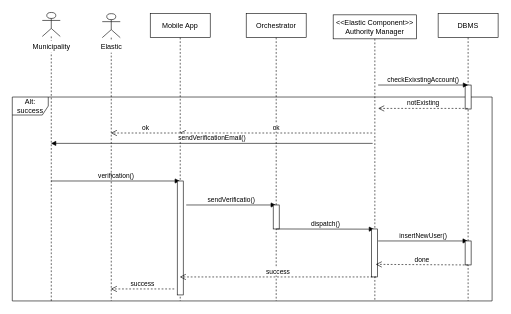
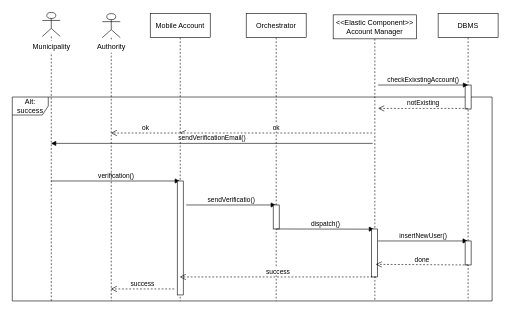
  <mxCell id="0" />
  <mxCell id="1" parent="0" />
  <mxCell id="2" value="Alt:&lt;br&gt;success" style="shape=umlFrame;whiteSpace=wrap;html=1;fillColor=#FFFFFF;" vertex="1" parent="1"><mxGeometry x="20" y="161" width="800" height="340" as="geometry" /></mxCell>
  <mxCell id="3" value="Orchestrator" style="shape=umlLifeline;perimeter=lifelinePerimeter;whiteSpace=wrap;html=1;container=1;collapsible=0;recursiveResize=0;outlineConnect=0;" vertex="1" parent="1"><mxGeometry x="410" y="22" width="100" height="479" as="geometry" /></mxCell>
- <mxCell id="4" value="&lt;span style=&quot;white-space: nowrap&quot;&gt;&amp;lt;&amp;lt;Elastic Component&amp;gt;&amp;gt;&lt;/span&gt;&lt;br style=&quot;white-space: nowrap&quot;&gt;&lt;span style=&quot;white-space: nowrap&quot;&gt;Authority Manager&lt;/span&gt;" style="shape=umlLifeline;perimeter=lifelinePerimeter;whiteSpace=wrap;html=1;container=1;collapsible=0;recursiveResize=0;outlineConnect=0;" vertex="1" parent="1"><mxGeometry x="555" y="24" width="139" height="477" as="geometry" /></mxCell>
+ <mxCell id="4" value="&lt;span style=&quot;white-space: nowrap&quot;&gt;&amp;lt;&amp;lt;Elastic Component&amp;gt;&amp;gt;&lt;/span&gt;&lt;br style=&quot;white-space: nowrap&quot;&gt;&lt;span style=&quot;white-space: nowrap&quot;&gt;Account Manager&lt;/span&gt;" style="shape=umlLifeline;perimeter=lifelinePerimeter;whiteSpace=wrap;html=1;container=1;collapsible=0;recursiveResize=0;outlineConnect=0;" vertex="1" parent="1"><mxGeometry x="555" y="24" width="139" height="477" as="geometry" /></mxCell>
  <mxCell id="5" value="DBMS" style="shape=umlLifeline;perimeter=lifelinePerimeter;whiteSpace=wrap;html=1;container=1;collapsible=0;recursiveResize=0;outlineConnect=0;" vertex="1" parent="1"><mxGeometry x="730" y="22" width="100" height="479" as="geometry" /></mxCell>
- <mxCell id="6" value="Mobile App" style="shape=umlLifeline;perimeter=lifelinePerimeter;whiteSpace=wrap;html=1;container=1;collapsible=0;recursiveResize=0;outlineConnect=0;" vertex="1" parent="1"><mxGeometry x="250" y="22" width="100" height="479" as="geometry" /></mxCell>
+ <mxCell id="6" value="Mobile Account" style="shape=umlLifeline;perimeter=lifelinePerimeter;whiteSpace=wrap;html=1;container=1;collapsible=0;recursiveResize=0;outlineConnect=0;" vertex="1" parent="1"><mxGeometry x="250" y="22" width="100" height="479" as="geometry" /></mxCell>
  <mxCell id="7" value="verification()" style="html=1;verticalAlign=bottom;endArrow=block;" edge="1" parent="1" source="26"><mxGeometry width="80" relative="1" as="geometry"><mxPoint x="190" y="301" as="sourcePoint" /><mxPoint x="299.5" y="301" as="targetPoint" /></mxGeometry></mxCell>
  <mxCell id="8" value="" style="html=1;points=[];perimeter=orthogonalPerimeter;fillColor=#FFFFFF;" vertex="1" parent="1"><mxGeometry x="295" y="301" width="10" height="190" as="geometry" /></mxCell>
  <mxCell id="9" value="sendVerificatio()" style="html=1;verticalAlign=bottom;endArrow=block;" edge="1" parent="1"><mxGeometry width="80" relative="1" as="geometry"><mxPoint x="310" y="341" as="sourcePoint" /><mxPoint x="459.5" y="341" as="targetPoint" /></mxGeometry></mxCell>
  <mxCell id="10" value="" style="html=1;points=[];perimeter=orthogonalPerimeter;fillColor=#FFFFFF;" vertex="1" parent="1"><mxGeometry x="455" y="341" width="10" height="40" as="geometry" /></mxCell>
  <mxCell id="11" value="dispatch()" style="html=1;verticalAlign=bottom;endArrow=block;entryX=0.418;entryY=0.004;entryDx=0;entryDy=0;entryPerimeter=0;" edge="1" parent="1" target="12"><mxGeometry width="80" relative="1" as="geometry"><mxPoint x="460" y="381" as="sourcePoint" /><mxPoint x="260" y="341" as="targetPoint" /></mxGeometry></mxCell>
  <mxCell id="12" value="" style="html=1;points=[];perimeter=orthogonalPerimeter;fillColor=#FFFFFF;" vertex="1" parent="1"><mxGeometry x="619" y="381" width="10" height="80" as="geometry" /></mxCell>
  <mxCell id="13" value="insertNewUser()" style="html=1;verticalAlign=bottom;endArrow=block;" edge="1" parent="1"><mxGeometry width="80" relative="1" as="geometry"><mxPoint x="630" y="401" as="sourcePoint" /><mxPoint x="779.5" y="401" as="targetPoint" /></mxGeometry></mxCell>
  <mxCell id="14" value="" style="html=1;points=[];perimeter=orthogonalPerimeter;fillColor=#FFFFFF;" vertex="1" parent="1"><mxGeometry x="775" y="141" width="10" height="40" as="geometry" /></mxCell>
  <mxCell id="15" value="" style="html=1;points=[];perimeter=orthogonalPerimeter;fillColor=#FFFFFF;" vertex="1" parent="1"><mxGeometry x="775" y="401" width="10" height="40" as="geometry" /></mxCell>
  <mxCell id="16" value="checkExixstingAccount()" style="html=1;verticalAlign=bottom;endArrow=block;fontStyle=0" edge="1" parent="1"><mxGeometry width="80" relative="1" as="geometry"><mxPoint x="630" y="141" as="sourcePoint" /><mxPoint x="780" y="141" as="targetPoint" /></mxGeometry></mxCell>
  <mxCell id="17" value="notExisting" style="html=1;verticalAlign=bottom;endArrow=open;dashed=1;endSize=8;" edge="1" parent="1"><mxGeometry relative="1" as="geometry"><mxPoint x="779.5" y="180" as="sourcePoint" /><mxPoint x="630" y="180" as="targetPoint" /><Array as="points"><mxPoint x="710" y="180" /></Array></mxGeometry></mxCell>
  <mxCell id="18" value="ok" style="html=1;verticalAlign=bottom;endArrow=open;dashed=1;endSize=8;" edge="1" parent="1"><mxGeometry relative="1" as="geometry"><mxPoint x="620" y="221" as="sourcePoint" /><mxPoint x="299.324" y="221" as="targetPoint" /></mxGeometry></mxCell>
  <mxCell id="19" value="ok" style="html=1;verticalAlign=bottom;endArrow=open;dashed=1;endSize=8;" edge="1" parent="1"><mxGeometry relative="1" as="geometry"><mxPoint x="300" y="221" as="sourcePoint" /><mxPoint x="184.324" y="221" as="targetPoint" /></mxGeometry></mxCell>
  <mxCell id="20" value="sendVerificationEmail()" style="html=1;verticalAlign=bottom;endArrow=block;exitX=0.082;exitY=0.985;exitDx=0;exitDy=0;exitPerimeter=0;" edge="1" parent="1" target="26"><mxGeometry width="80" relative="1" as="geometry"><mxPoint x="620.82" y="238.3" as="sourcePoint" /><mxPoint x="184.324" y="238.3" as="targetPoint" /></mxGeometry></mxCell>
  <mxCell id="21" value="done" style="html=1;verticalAlign=bottom;endArrow=open;dashed=1;endSize=8;" edge="1" parent="1"><mxGeometry relative="1" as="geometry"><mxPoint x="780" y="441" as="sourcePoint" /><mxPoint x="626" y="440" as="targetPoint" /></mxGeometry></mxCell>
  <mxCell id="22" value="success" style="html=1;verticalAlign=bottom;endArrow=open;dashed=1;endSize=8;" edge="1" parent="1"><mxGeometry relative="1" as="geometry"><mxPoint x="626.5" y="461" as="sourcePoint" /><mxPoint x="299.324" y="461" as="targetPoint" /></mxGeometry></mxCell>
  <mxCell id="23" value="success" style="html=1;verticalAlign=bottom;endArrow=open;dashed=1;endSize=8;" edge="1" parent="1"><mxGeometry relative="1" as="geometry"><mxPoint x="290" y="481" as="sourcePoint" /><mxPoint x="184.324" y="481" as="targetPoint" /></mxGeometry></mxCell>
  <mxCell id="24" value="" style="shape=umlLifeline;participant=umlActor;perimeter=lifelinePerimeter;whiteSpace=wrap;html=1;container=1;collapsible=0;recursiveResize=0;verticalAlign=top;spacingTop=36;labelBackgroundColor=#ffffff;outlineConnect=0;" vertex="1" parent="1"><mxGeometry x="170" y="22" width="30" height="479" as="geometry" /></mxCell>
- <mxCell id="25" value="Elastic" style="text;html=1;align=center;verticalAlign=middle;resizable=0;points=[];;autosize=1;fillColor=#FFFFFF;" vertex="1" parent="24"><mxGeometry x="-15" y="45" width="60" height="20" as="geometry" /></mxCell>
+ <mxCell id="25" value="Authority" style="text;html=1;align=center;verticalAlign=middle;resizable=0;points=[];;autosize=1;fillColor=#FFFFFF;" vertex="1" parent="24"><mxGeometry x="-15" y="45" width="60" height="20" as="geometry" /></mxCell>
  <mxCell id="26" value="" style="shape=umlLifeline;participant=umlActor;perimeter=lifelinePerimeter;whiteSpace=wrap;html=1;container=1;collapsible=0;recursiveResize=0;verticalAlign=top;spacingTop=36;labelBackgroundColor=#ffffff;outlineConnect=0;fillColor=#FFFFFF;" vertex="1" parent="1"><mxGeometry x="70" y="20" width="30" height="481" as="geometry" /></mxCell>
  <mxCell id="27" value="Municipality" style="text;html=1;align=center;verticalAlign=middle;resizable=0;points=[];;autosize=1;fillColor=#FFFFFF;" vertex="1" parent="26"><mxGeometry x="-25" y="47" width="80" height="20" as="geometry" /></mxCell>
